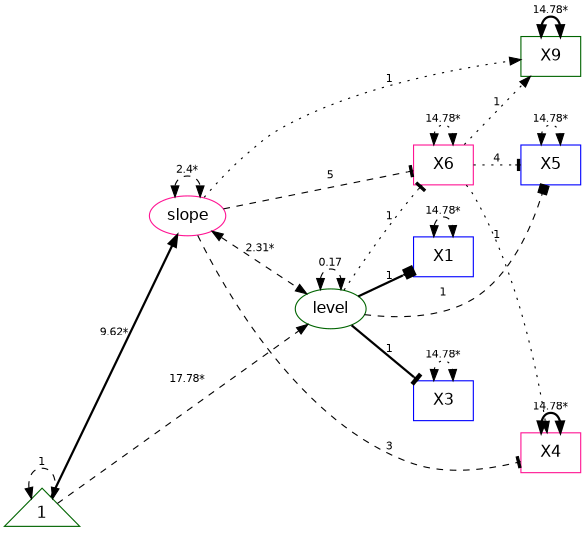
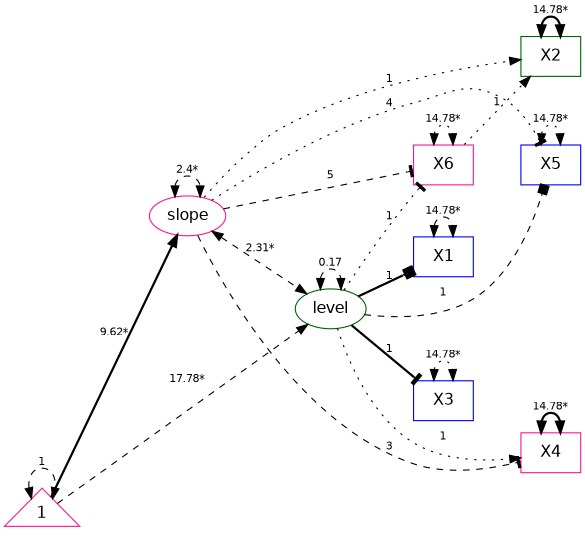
  digraph {
    rankdir=LR
    node [color=deeppink fontname=Helvetica fontsize=14 shape=box]
    edge [fontname=Helvetica fontsize=10 style=dashed]
    level [color=darkgreen shape=ellipse]
    X1 [color=blue]
    X3 [color=blue]
    X4
    X5 [color=blue]
    X6
-   X2 [color=darkgreen label=X9]
+   X2 [color=darkgreen]
    slope [shape=ellipse]
-   1 [color=darkgreen shape=triangle]
+   1 [shape=triangle]
    level -> level [dir=both label=0.17]
    level -> X1 [arrowhead=box label=1 style=bold]
    level -> X3 [arrowhead=tee label=1 style=bold]
-   X6 -> X4 [arrowhead=normal label=1 style=dotted]
+   level -> X4 [arrowhead=normal label=1 style=dotted]
    level -> X5 [arrowhead=box label=1]
    level -> X6 [arrowhead=tee label=1 style=dotted]
    X1 -> X1 [dir=both label="14.78*"]
    X3 -> X3 [dir=both label="14.78*" style=dotted]
    X4 -> X4 [dir=both label="14.78*" style=bold]
    X5 -> X5 [dir=both label="14.78*" style=dotted]
    X6 -> X6 [dir=both label="14.78*" style=dotted]
    X6 -> X2 [arrowhead=normal label=1 style=dotted]
    X2 -> X2 [dir=both label="14.78*" style=bold]
    slope -> level [dir=both label="2.31*"]
    slope -> X4 [arrowhead=tee label=3]
-   X6 -> X5 [arrowhead=tee label=4 style=dotted]
+   slope -> X5 [arrowhead=tee label=4 style=dotted]
    slope -> X6 [arrowhead=tee label=5]
    slope -> X2 [arrowhead=normal label=1 style=dotted]
    slope -> slope [dir=both label="2.4*"]
    1 -> level [arrowhead=normal label="17.78*"]
    1 -> slope [arrowhead=normal label="9.62*" style=bold]
    1 -> 1 [dir=both label=1]
  }
